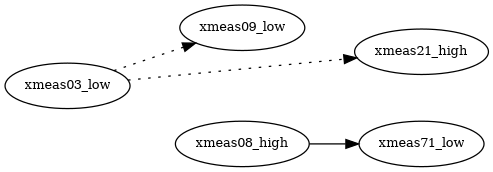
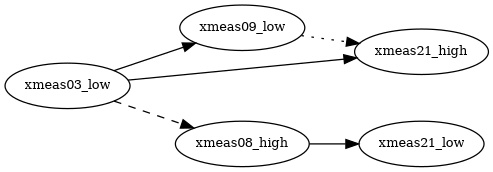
  digraph {
    rankdir=LR
    node [fontsize=10 shape=oval]
    edge [style=dotted weight=5]
    n1 [label=xmeas03_low width=0]
    n2 [label=xmeas09_low width=0]
    n3 [label=xmeas08_high width=0]
    n4 [label=xmeas21_high width=0]
-   n5 [label=xmeas71_low width=0]
-   n1 -> n2
-   n1 -> n4
+   n5 [label=xmeas21_low width=0]
+   n1 -> n2 [style=solid]
+   n1 -> n3 [style=dashed]
+   n1 -> n4 [style=solid]
+   n2 -> n4
    n3 -> n5 [style=solid]
  }
